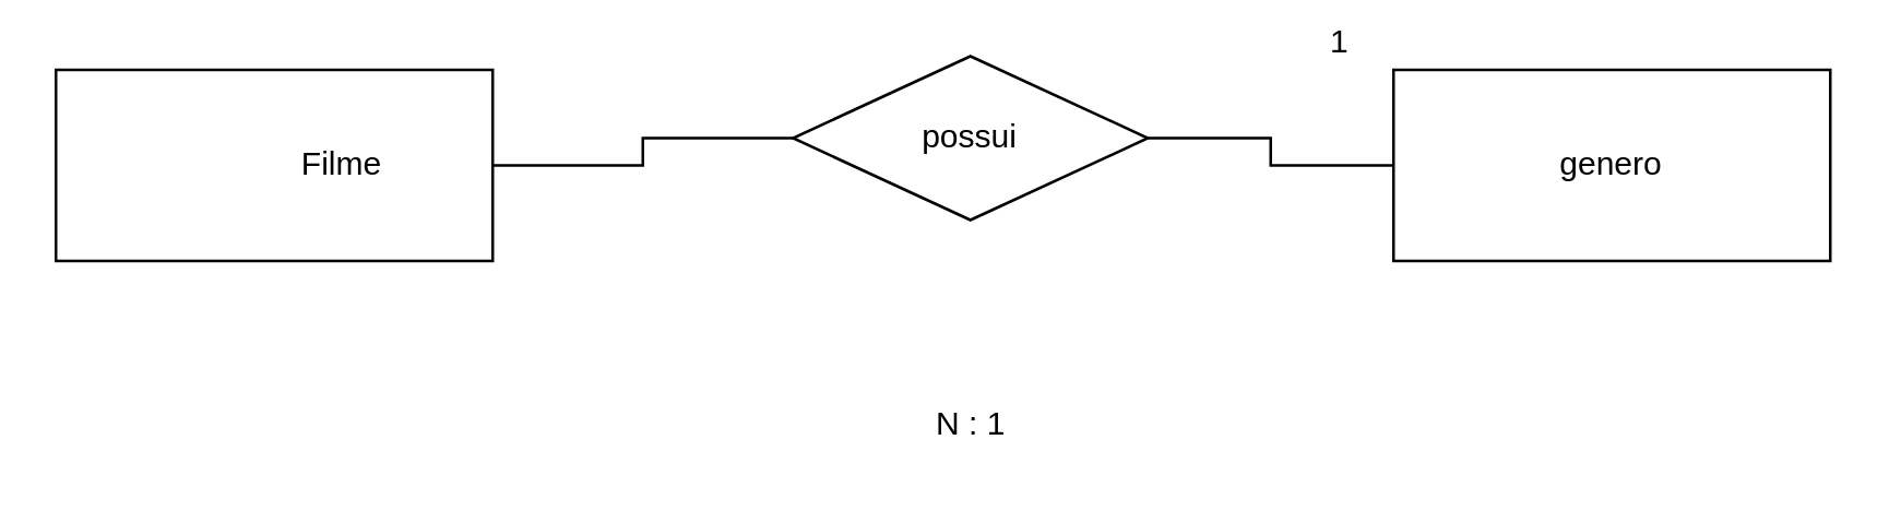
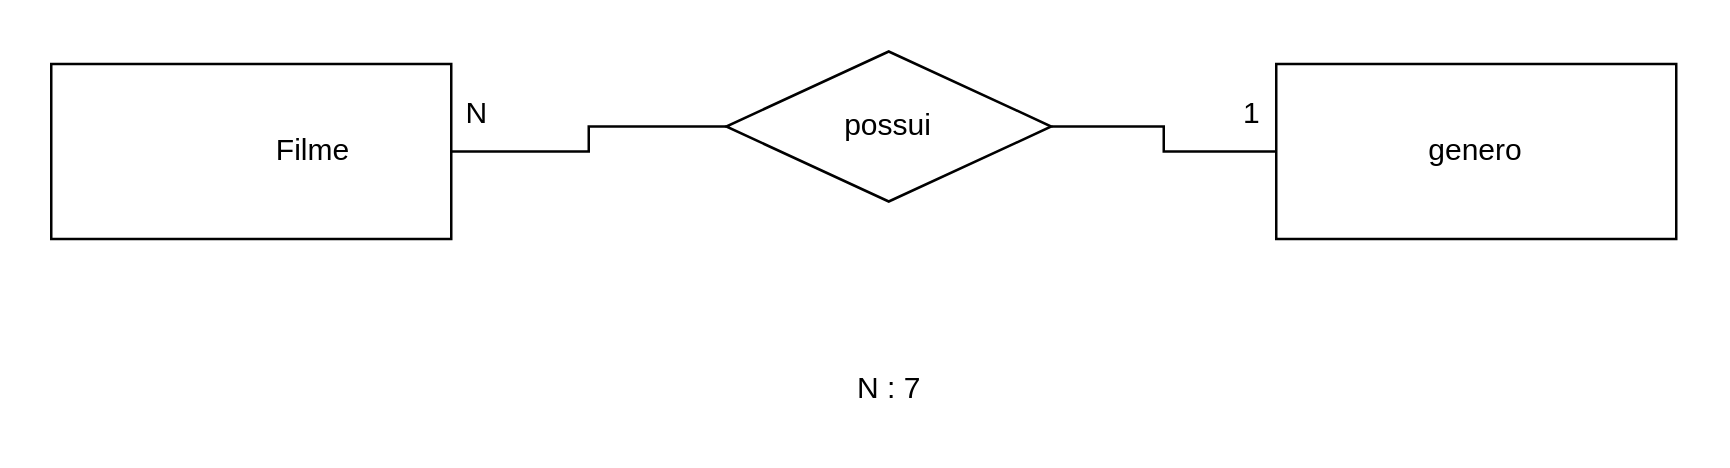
  <mxCell id="0" />
  <mxCell id="1" parent="0" />
  <mxCell id="2" style="edgeStyle=orthogonalEdgeStyle;rounded=0;orthogonalLoop=1;jettySize=auto;html=1;entryX=0;entryY=0.5;entryDx=0;entryDy=0;strokeWidth=1;endArrow=none;endFill=0;" edge="1" parent="1" source="3" target="5"><mxGeometry relative="1" as="geometry" /></mxCell>
  <mxCell id="3" value="" style="rounded=0;whiteSpace=wrap;html=1;" vertex="1" parent="1"><mxGeometry x="20" y="25" width="160" height="70" as="geometry" /></mxCell>
  <mxCell id="4" style="edgeStyle=orthogonalEdgeStyle;rounded=0;orthogonalLoop=1;jettySize=auto;html=1;entryX=0;entryY=0.5;entryDx=0;entryDy=0;endArrow=none;endFill=0;" edge="1" parent="1" source="5" target="6"><mxGeometry relative="1" as="geometry" /></mxCell>
  <mxCell id="5" value="possui" style="shape=rhombus;perimeter=rhombusPerimeter;whiteSpace=wrap;html=1;align=center;" vertex="1" parent="1"><mxGeometry x="290" y="20" width="130" height="60" as="geometry" /></mxCell>
  <mxCell id="6" value="" style="rounded=0;whiteSpace=wrap;html=1;" vertex="1" parent="1"><mxGeometry x="510" y="25" width="160" height="70" as="geometry" /></mxCell>
  <mxCell id="7" value="Filme" style="text;html=1;strokeColor=none;fillColor=none;align=center;verticalAlign=middle;whiteSpace=wrap;rounded=0;" vertex="1" parent="1"><mxGeometry x="105" y="50" width="40" height="20" as="geometry" /></mxCell>
  <mxCell id="8" value="genero" style="text;html=1;strokeColor=none;fillColor=none;align=center;verticalAlign=middle;whiteSpace=wrap;rounded=0;" vertex="1" parent="1"><mxGeometry x="570" y="50" width="40" height="20" as="geometry" /></mxCell>
- <mxCell id="9" value="N : 1" style="text;html=1;align=center;verticalAlign=middle;resizable=0;points=[];autosize=1;strokeColor=none;" vertex="1" parent="1"><mxGeometry x="335" y="145" width="40" height="20" as="geometry" /></mxCell>
- <mxCell id="10" value="1" style="text;html=1;align=center;verticalAlign=middle;resizable=0;points=[];autosize=1;strokeColor=none;" vertex="1" parent="1"><mxGeometry x="480" y="5" width="20" height="20" as="geometry" /></mxCell>
+ <mxCell id="9" value="N : 7" style="text;html=1;align=center;verticalAlign=middle;resizable=0;points=[];autosize=1;strokeColor=none;" vertex="1" parent="1"><mxGeometry x="335" y="145" width="40" height="20" as="geometry" /></mxCell>
+ <mxCell id="10" value="1" style="text;html=1;align=center;verticalAlign=middle;resizable=0;points=[];autosize=1;strokeColor=none;" vertex="1" parent="1"><mxGeometry x="490" y="35" width="20" height="20" as="geometry" /></mxCell>
+ <mxCell id="11" value="N" style="text;html=1;align=center;verticalAlign=middle;resizable=0;points=[];autosize=1;strokeColor=none;" vertex="1" parent="1"><mxGeometry x="180" y="35" width="20" height="20" as="geometry" /></mxCell>
